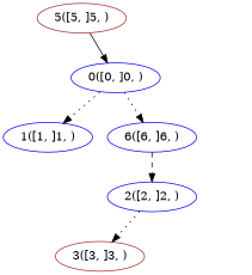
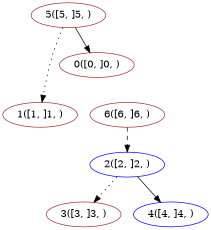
  digraph {
    node [color=brown]
    edge [style=dotted]
-   n1 [color=blue label="0([0, ]0, )"]
-   n2 [color=blue label="1([1, ]1, )"]
-   n3 [color=blue label="6([6, ]6, )"]
+   n1 [label="0([0, ]0, )"]
+   n2 [label="1([1, ]1, )"]
+   n3 [label="6([6, ]6, )"]
    n4 [label="5([5, ]5, )"]
    n5 [color=blue label="2([2, ]2, )"]
    n6 [label="3([3, ]3, )"]
-   n1 -> n2
-   n1 -> n3
+   n7 [color=blue label="4([4, ]4, )"]
+   n4 -> n2
    n3 -> n5 [style=dashed]
    n4 -> n1 [style=solid]
    n5 -> n6
+   n5 -> n7 [style=solid]
  }
